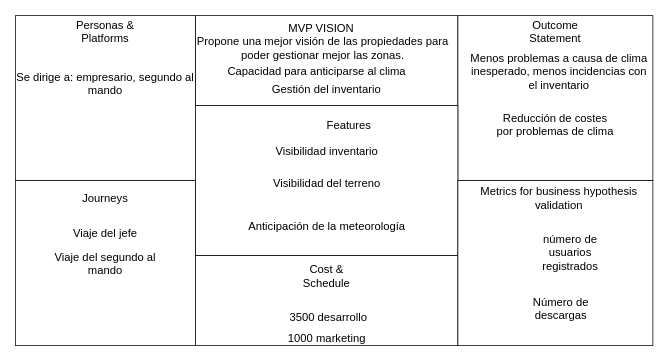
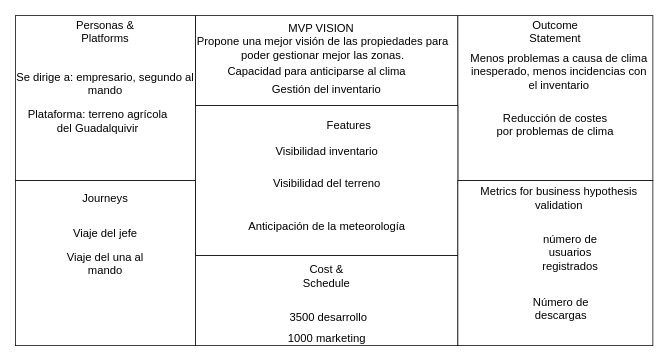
  <mxCell id="0" />
  <mxCell id="1" parent="0" />
  <mxCell id="2" value="" style="rounded=0;whiteSpace=wrap;html=1;" vertex="1" parent="1"><mxGeometry x="260" y="20" width="350" height="120" as="geometry" /></mxCell>
  <mxCell id="3" value="" style="rounded=0;whiteSpace=wrap;html=1;" vertex="1" parent="1"><mxGeometry x="20" y="20" width="240" height="220" as="geometry" /></mxCell>
  <mxCell id="4" value="MVP VISION" style="text;html=1;strokeColor=none;fillColor=none;align=center;verticalAlign=middle;whiteSpace=wrap;rounded=0;fontSize=15;" vertex="1" parent="1"><mxGeometry x="372" y="26" width="112" height="20" as="geometry" /></mxCell>
  <mxCell id="5" value="" style="rounded=0;whiteSpace=wrap;html=1;" vertex="1" parent="1"><mxGeometry x="610" y="20" width="260" height="220" as="geometry" /></mxCell>
  <mxCell id="6" value="" style="rounded=0;whiteSpace=wrap;html=1;" vertex="1" parent="1"><mxGeometry x="260" y="140" width="350" height="200" as="geometry" /></mxCell>
  <mxCell id="7" value="" style="rounded=0;whiteSpace=wrap;html=1;" vertex="1" parent="1"><mxGeometry x="20" y="240" width="240" height="220" as="geometry" /></mxCell>
  <mxCell id="8" value="" style="rounded=0;whiteSpace=wrap;html=1;" vertex="1" parent="1"><mxGeometry x="260" y="340" width="350" height="120" as="geometry" /></mxCell>
  <mxCell id="9" value="" style="rounded=0;whiteSpace=wrap;html=1;" vertex="1" parent="1"><mxGeometry x="610" y="240" width="260" height="220" as="geometry" /></mxCell>
  <mxCell id="10" value="Features" style="text;html=1;strokeColor=none;fillColor=none;align=center;verticalAlign=middle;whiteSpace=wrap;rounded=0;fontSize=15;" vertex="1" parent="1"><mxGeometry x="445" y="155" width="40" height="20" as="geometry" /></mxCell>
  <mxCell id="11" value="Personas &amp;amp; Platforms" style="text;html=1;strokeColor=none;fillColor=none;align=center;verticalAlign=middle;whiteSpace=wrap;rounded=0;fontSize=15;" vertex="1" parent="1"><mxGeometry x="80" y="31" width="120" height="20" as="geometry" /></mxCell>
  <mxCell id="12" value="Cost &amp;amp; Schedule" style="text;html=1;strokeColor=none;fillColor=none;align=center;verticalAlign=middle;whiteSpace=wrap;rounded=0;fontSize=15;" vertex="1" parent="1"><mxGeometry x="415" y="357" width="40" height="20" as="geometry" /></mxCell>
  <mxCell id="13" value="Journeys" style="text;html=1;strokeColor=none;fillColor=none;align=center;verticalAlign=middle;whiteSpace=wrap;rounded=0;fontSize=15;" vertex="1" parent="1"><mxGeometry x="120" y="253" width="40" height="20" as="geometry" /></mxCell>
  <mxCell id="14" value="Outcome Statement" style="text;html=1;strokeColor=none;fillColor=none;align=center;verticalAlign=middle;whiteSpace=wrap;rounded=0;fontSize=15;" vertex="1" parent="1"><mxGeometry x="720" y="31" width="40" height="20" as="geometry" /></mxCell>
  <mxCell id="15" value="Metrics for business hypothesis validation" style="text;html=1;strokeColor=none;fillColor=none;align=center;verticalAlign=middle;whiteSpace=wrap;rounded=0;fontSize=15;" vertex="1" parent="1"><mxGeometry x="630" y="253" width="230" height="20" as="geometry" /></mxCell>
  <mxCell id="16" value="Se dirige a: empresario, segundo al mando" style="text;html=1;strokeColor=none;fillColor=none;align=center;verticalAlign=middle;whiteSpace=wrap;rounded=0;fontSize=15;" vertex="1" parent="1"><mxGeometry x="20" y="100" width="240" height="20" as="geometry" /></mxCell>
+ <mxCell id="17" value="Plataforma: terreno agrícola del Guadalquivir" style="text;html=1;strokeColor=none;fillColor=none;align=center;verticalAlign=middle;whiteSpace=wrap;rounded=0;fontSize=15;" vertex="1" parent="1"><mxGeometry x="30" y="150" width="200" height="20" as="geometry" /></mxCell>
  <mxCell id="18" value="Propone una mejor visión de las propiedades para poder gestionar mejor las zonas." style="text;html=1;strokeColor=none;fillColor=none;align=center;verticalAlign=middle;whiteSpace=wrap;rounded=0;fontSize=15;" vertex="1" parent="1"><mxGeometry x="260" y="53" width="340" height="20" as="geometry" /></mxCell>
  <mxCell id="19" value="Capacidad para anticiparse al clima" style="text;html=1;strokeColor=none;fillColor=none;align=center;verticalAlign=middle;whiteSpace=wrap;rounded=0;fontSize=15;" vertex="1" parent="1"><mxGeometry x="292" y="83.5" width="260" height="20" as="geometry" /></mxCell>
  <mxCell id="20" value="Gestión del inventario" style="text;html=1;strokeColor=none;fillColor=none;align=center;verticalAlign=middle;whiteSpace=wrap;rounded=0;fontSize=15;" vertex="1" parent="1"><mxGeometry x="356" y="107.5" width="158" height="20" as="geometry" /></mxCell>
  <mxCell id="21" value="Menos problemas a causa de clima inesperado, menos incidencias con el inventario" style="text;html=1;strokeColor=none;fillColor=none;align=center;verticalAlign=middle;whiteSpace=wrap;rounded=0;fontSize=15;" vertex="1" parent="1"><mxGeometry x="622" y="69" width="246" height="49" as="geometry" /></mxCell>
  <mxCell id="22" value="Reducción de costes por problemas de clima" style="text;html=1;strokeColor=none;fillColor=none;align=center;verticalAlign=middle;whiteSpace=wrap;rounded=0;fontSize=15;" vertex="1" parent="1"><mxGeometry x="660" y="155" width="160" height="20" as="geometry" /></mxCell>
  <mxCell id="23" value="número de usuarios registrados" style="text;html=1;strokeColor=none;fillColor=none;align=center;verticalAlign=middle;whiteSpace=wrap;rounded=0;fontSize=15;" vertex="1" parent="1"><mxGeometry x="705" y="325" width="110" height="20" as="geometry" /></mxCell>
  <mxCell id="24" value="Viaje del jefe" style="text;html=1;strokeColor=none;fillColor=none;align=center;verticalAlign=middle;whiteSpace=wrap;rounded=0;fontSize=15;" vertex="1" parent="1"><mxGeometry x="80" y="300" width="120" height="20" as="geometry" /></mxCell>
- <mxCell id="25" value="Viaje del segundo al mando" style="text;html=1;strokeColor=none;fillColor=none;align=center;verticalAlign=middle;whiteSpace=wrap;rounded=0;fontSize=15;" vertex="1" parent="1"><mxGeometry x="70" y="340" width="140" height="20" as="geometry" /></mxCell>
+ <mxCell id="25" value="Viaje del una al mando" style="text;html=1;strokeColor=none;fillColor=none;align=center;verticalAlign=middle;whiteSpace=wrap;rounded=0;fontSize=15;" vertex="1" parent="1"><mxGeometry x="70" y="340" width="140" height="20" as="geometry" /></mxCell>
  <mxCell id="26" value="Visibilidad inventario" style="text;html=1;strokeColor=none;fillColor=none;align=center;verticalAlign=middle;whiteSpace=wrap;rounded=0;fontSize=15;" vertex="1" parent="1"><mxGeometry x="342.5" y="190" width="185" height="20" as="geometry" /></mxCell>
  <mxCell id="27" value="Visibilidad del terreno" style="text;html=1;strokeColor=none;fillColor=none;align=center;verticalAlign=middle;whiteSpace=wrap;rounded=0;fontSize=15;" vertex="1" parent="1"><mxGeometry x="342.5" y="233" width="185" height="20" as="geometry" /></mxCell>
  <mxCell id="28" value="Anticipación de la meteorología" style="text;html=1;strokeColor=none;fillColor=none;align=center;verticalAlign=middle;whiteSpace=wrap;rounded=0;fontSize=15;" vertex="1" parent="1"><mxGeometry x="302.5" y="290" width="265" height="20" as="geometry" /></mxCell>
  <mxCell id="29" value="&lt;div&gt;&amp;nbsp;3500 desarrollo&lt;/div&gt;&lt;div&gt;&lt;br&gt;&lt;/div&gt;" style="text;html=1;strokeColor=none;fillColor=none;align=center;verticalAlign=middle;whiteSpace=wrap;rounded=0;fontSize=15;" vertex="1" parent="1"><mxGeometry x="347.5" y="420" width="175" height="20" as="geometry" /></mxCell>
  <mxCell id="30" value="Número de descargas" style="text;html=1;strokeColor=none;fillColor=none;align=center;verticalAlign=middle;whiteSpace=wrap;rounded=0;fontSize=15;" vertex="1" parent="1"><mxGeometry x="695" y="400" width="105" height="20" as="geometry" /></mxCell>
  <mxCell id="31" value="1000 marketing" style="text;html=1;strokeColor=none;fillColor=none;align=center;verticalAlign=middle;whiteSpace=wrap;rounded=0;fontSize=15;" vertex="1" parent="1"><mxGeometry x="347.5" y="440" width="175" height="20" as="geometry" /></mxCell>
